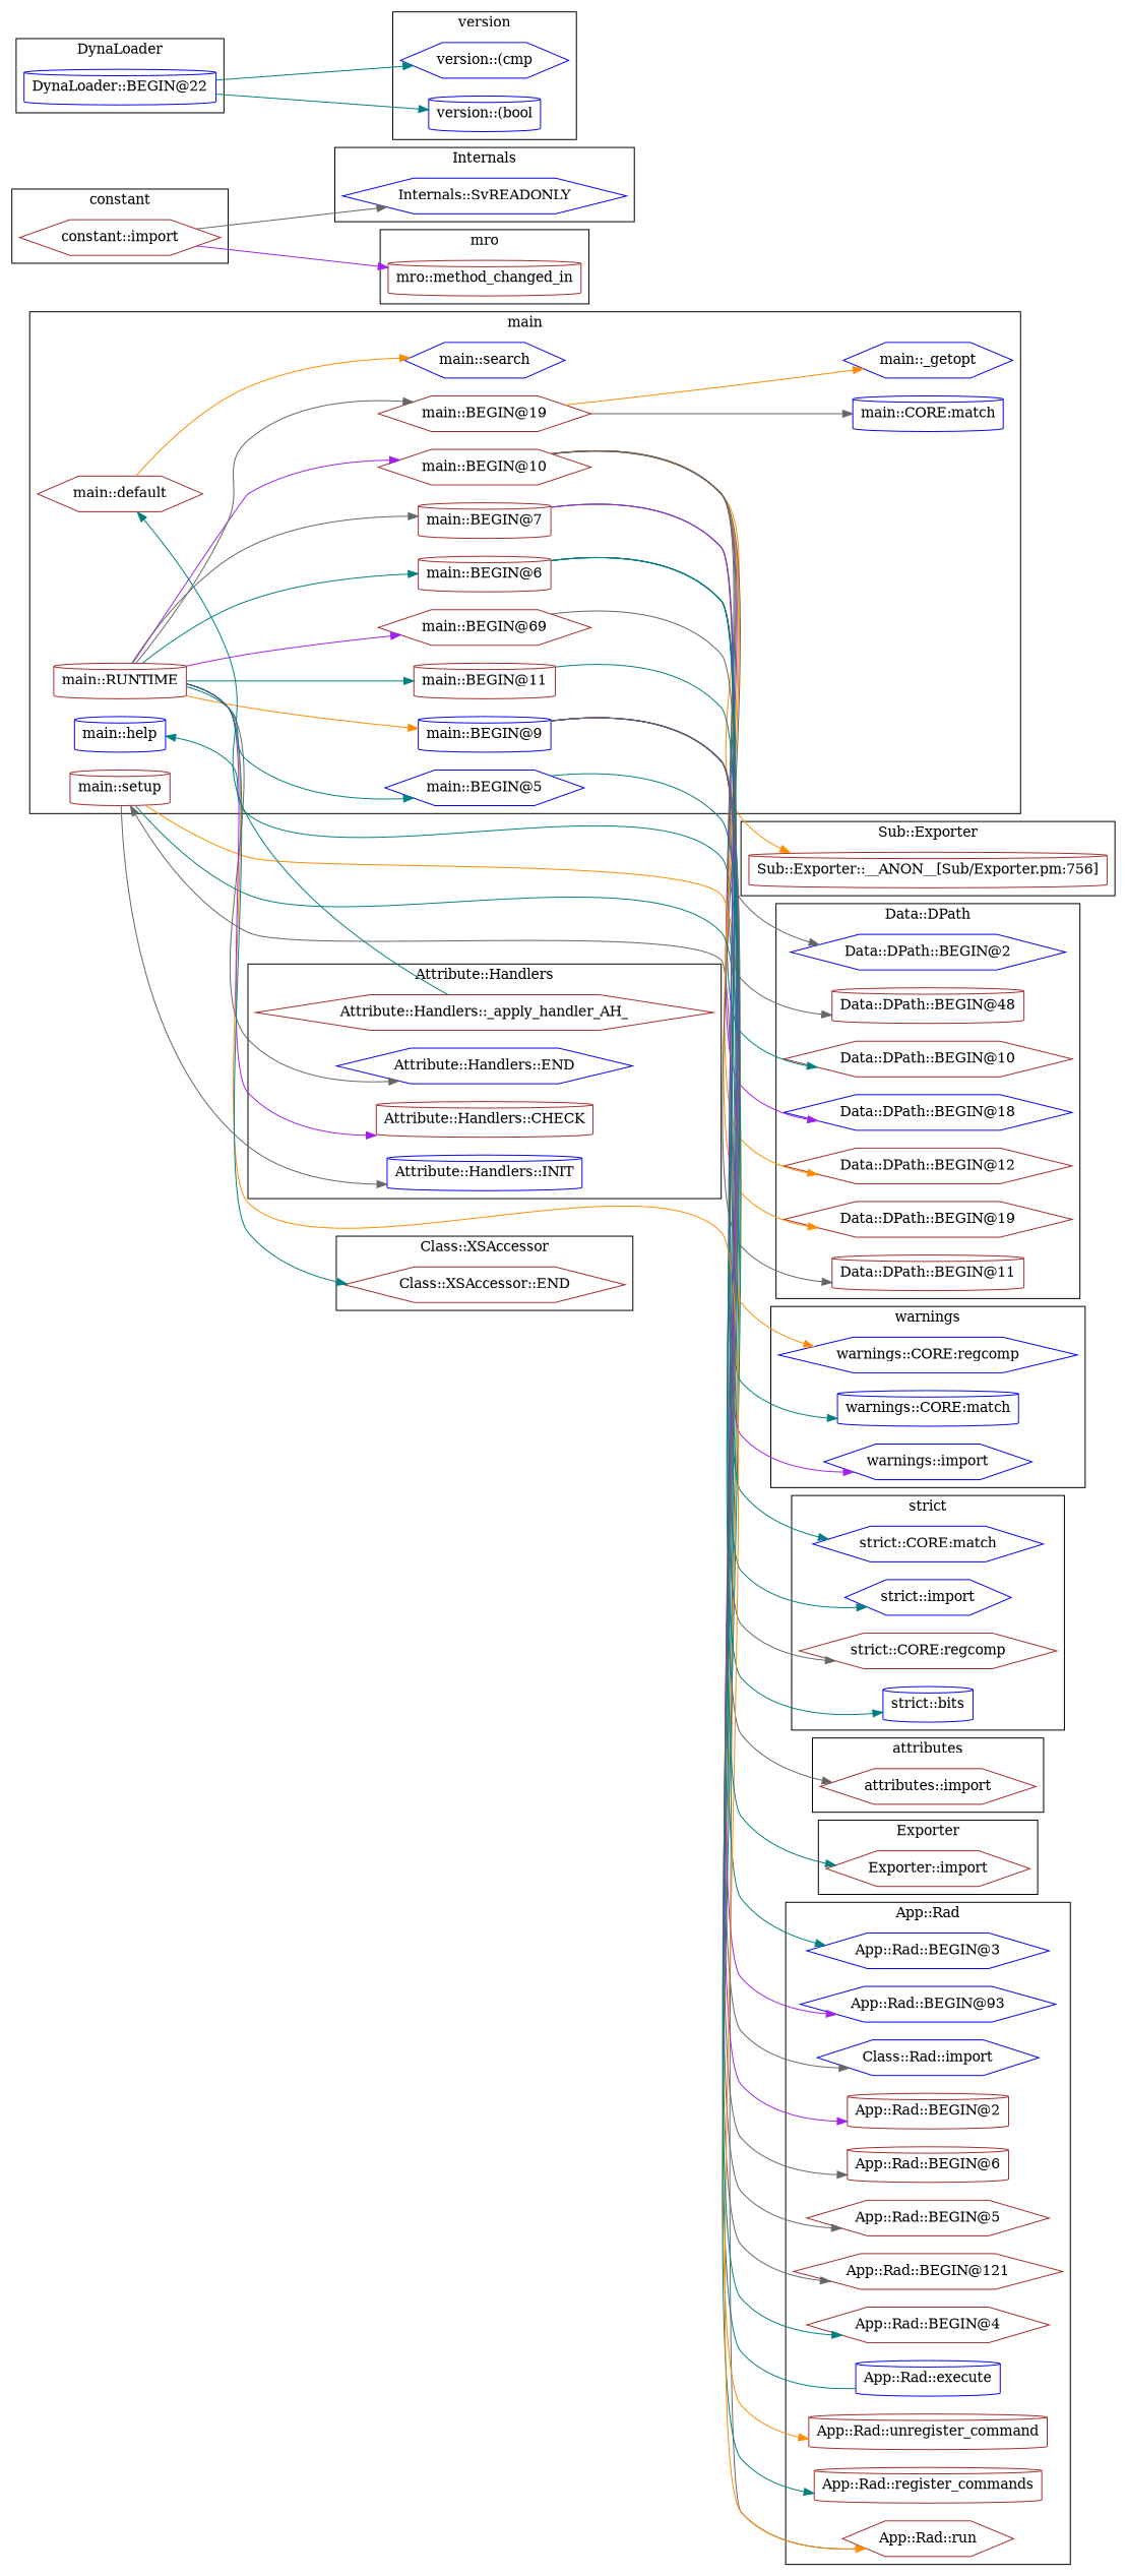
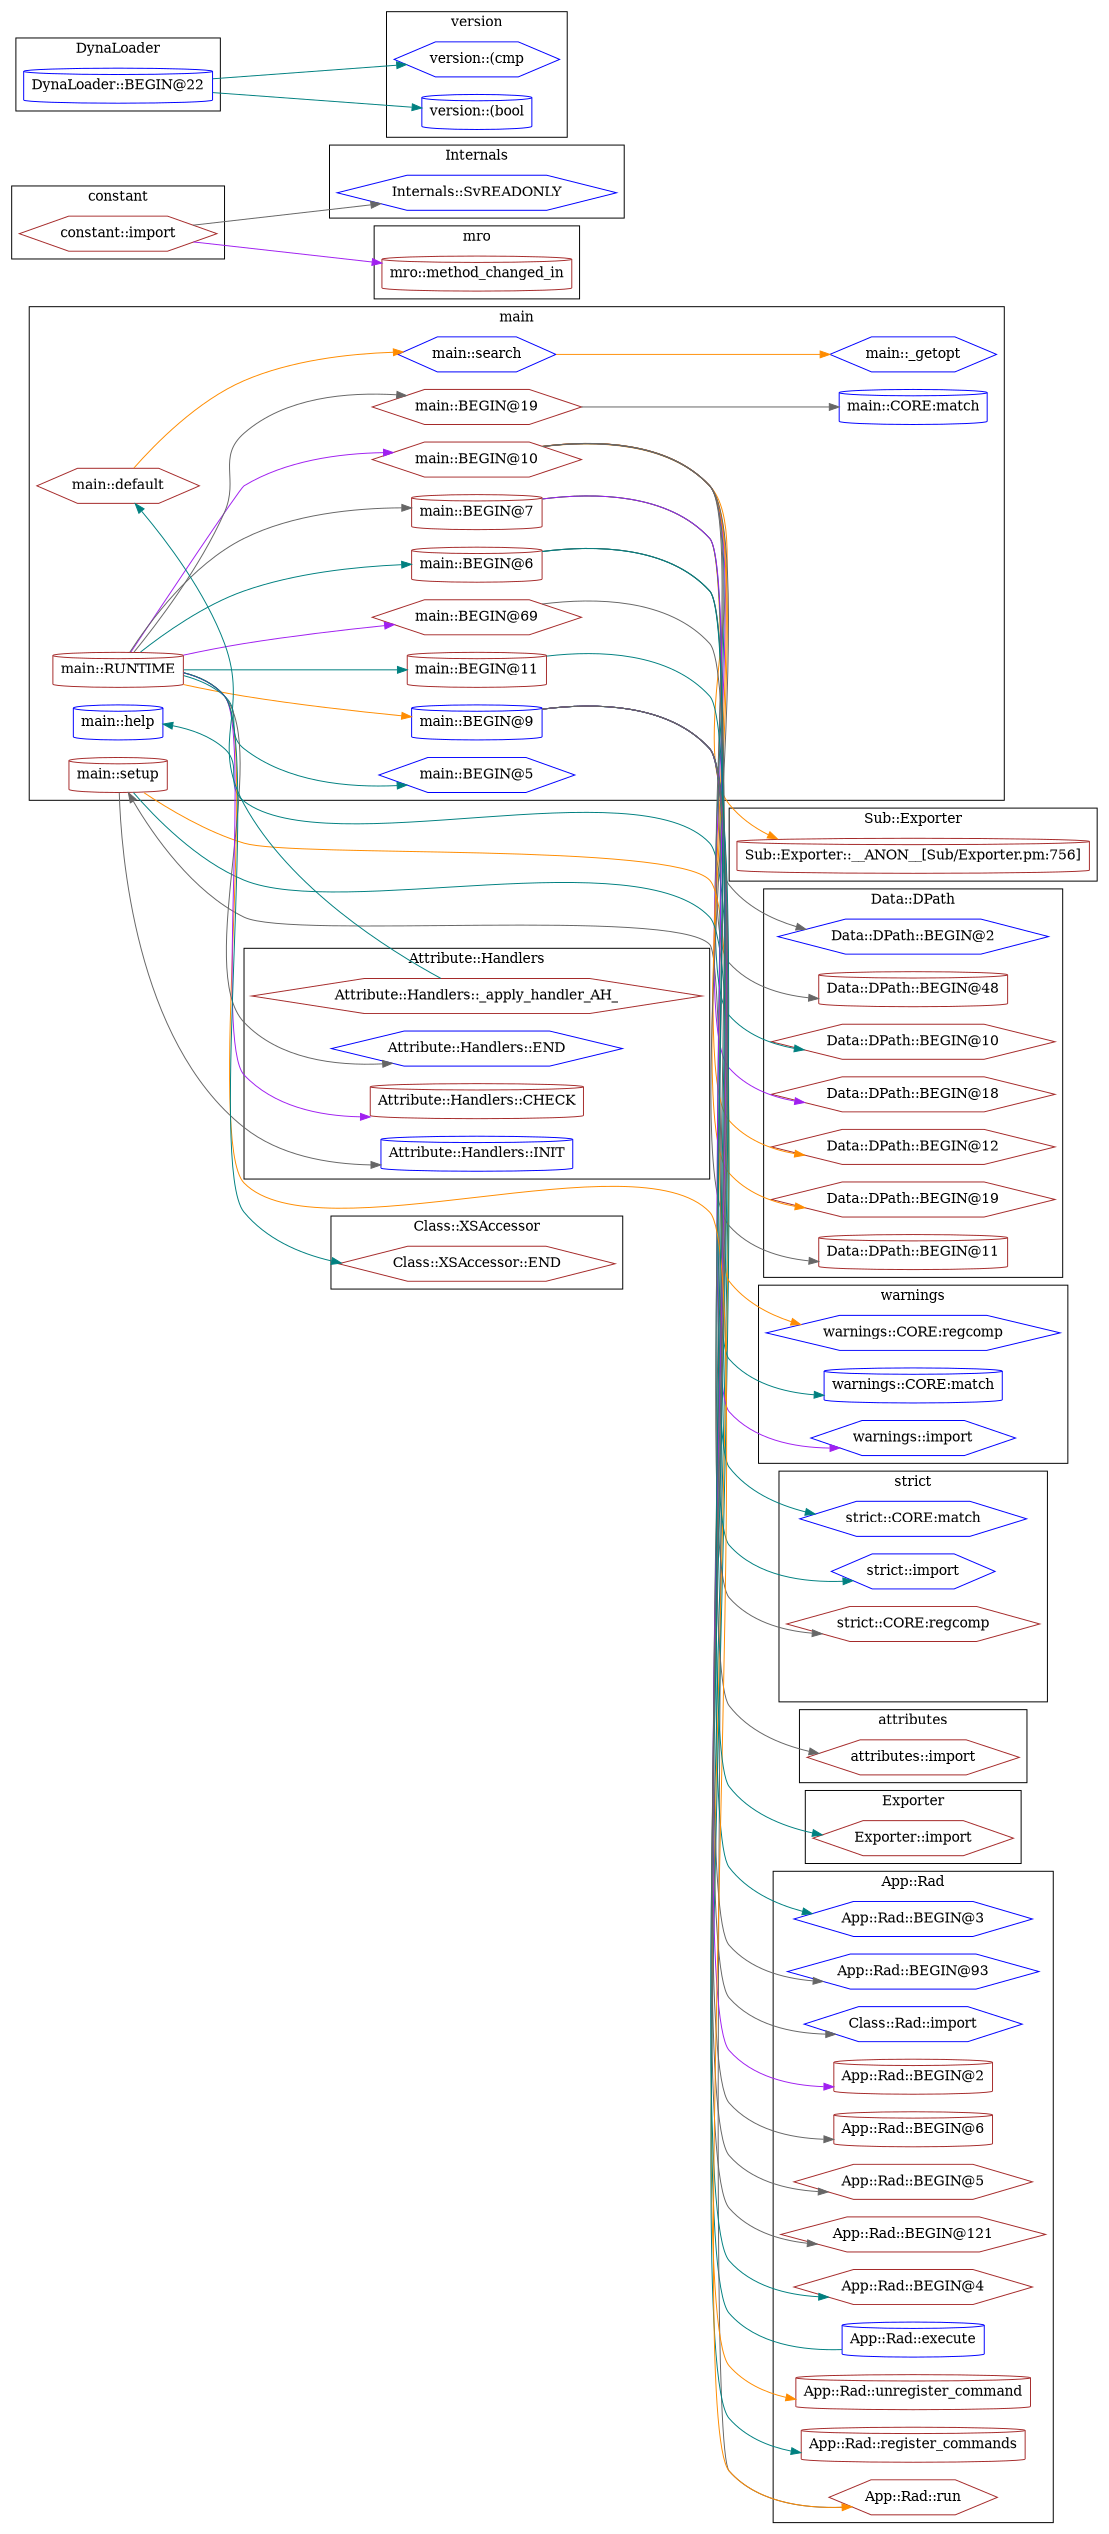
  digraph {
    rankdir=LR
    node [color=brown shape=hexagon]
    edge [color=teal]
    "Sub::Exporter::__ANON__[Sub/Exporter.pm:756]" [shape=cylinder]
    "Internals::SvREADONLY" [color=blue]
    "App::Rad::BEGIN@121"
    "App::Rad::BEGIN@4"
    "App::Rad::execute" [color=blue shape=cylinder]
    "App::Rad::BEGIN@3" [color=blue]
    "App::Rad::BEGIN@93" [color=blue]
    "App::Rad::unregister_command" [shape=cylinder]
    n9 [color=blue label="Class::Rad::import"]
    "App::Rad::register_commands" [shape=cylinder]
    "App::Rad::run"
    "App::Rad::BEGIN@2" [shape=cylinder]
    "App::Rad::BEGIN@6" [shape=cylinder]
    "App::Rad::BEGIN@5"
    "DynaLoader::BEGIN@22" [color=blue shape=cylinder]
    "warnings::CORE:regcomp" [color=blue]
    "warnings::CORE:match" [color=blue shape=cylinder]
    "warnings::import" [color=blue]
    "main::BEGIN@10"
    "main::setup" [shape=cylinder]
    "main::BEGIN@7" [shape=cylinder]
    "main::_getopt" [color=blue]
    "main::search" [color=blue]
    "main::default"
    "main::CORE:match" [color=blue shape=cylinder]
    "main::BEGIN@6" [shape=cylinder]
    "main::BEGIN@9" [color=blue shape=cylinder]
    "main::BEGIN@19"
    "main::BEGIN@69"
    "main::RUNTIME" [shape=cylinder]
    "main::BEGIN@5" [color=blue]
    "main::help" [color=blue shape=cylinder]
    "main::BEGIN@11" [shape=cylinder]
    "strict::import" [color=blue]
    "strict::CORE:regcomp"
-   "strict::bits" [color=blue shape=cylinder]
    "strict::CORE:match" [color=blue]
    "attributes::import"
    "Attribute::Handlers::END" [color=blue]
    "Attribute::Handlers::INIT" [color=blue shape=cylinder]
    "Attribute::Handlers::CHECK" [shape=cylinder]
    "Attribute::Handlers::_apply_handler_AH_"
    "version::(bool" [color=blue shape=cylinder]
    "version::(cmp" [color=blue]
    "Data::DPath::BEGIN@10"
-   "Data::DPath::BEGIN@18" [color=blue]
+   "Data::DPath::BEGIN@18"
    "Data::DPath::BEGIN@12"
    "Data::DPath::BEGIN@19"
    "Data::DPath::BEGIN@11" [shape=cylinder]
    "Data::DPath::BEGIN@2" [color=blue]
    "Data::DPath::BEGIN@48" [shape=cylinder]
    "constant::import"
    "Exporter::import"
    "Class::XSAccessor::END"
    "mro::method_changed_in" [shape=cylinder]
    subgraph cluster_1 {
      label="Sub::Exporter"
      "Sub::Exporter::__ANON__[Sub/Exporter.pm:756]"
    }
    subgraph cluster_2 {
      label=Internals
      "Internals::SvREADONLY"
    }
    subgraph cluster_3 {
      label="App::Rad"
      "App::Rad::BEGIN@121"
      "App::Rad::BEGIN@4"
      "App::Rad::execute"
      "App::Rad::BEGIN@3"
      "App::Rad::BEGIN@93"
      "App::Rad::unregister_command"
      n9
      "App::Rad::register_commands"
      "App::Rad::run"
      "App::Rad::BEGIN@2"
      "App::Rad::BEGIN@6"
      "App::Rad::BEGIN@5"
    }
    subgraph cluster_4 {
      label=DynaLoader
      "DynaLoader::BEGIN@22"
    }
    subgraph cluster_5 {
      label=warnings
      "warnings::CORE:regcomp"
      "warnings::CORE:match"
      "warnings::import"
    }
    subgraph cluster_6 {
      label=main
      "main::BEGIN@10"
      "main::setup"
      "main::BEGIN@7"
      "main::_getopt"
      "main::search"
      "main::default"
      "main::CORE:match"
      "main::BEGIN@6"
      "main::BEGIN@9"
      "main::BEGIN@19"
      "main::BEGIN@69"
      "main::RUNTIME"
      "main::BEGIN@5"
      "main::help"
      "main::BEGIN@11"
    }
    subgraph cluster_7 {
      label="strict"
      "strict::import"
      "strict::CORE:regcomp"
-     "strict::bits"
      "strict::CORE:match"
    }
    subgraph cluster_8 {
      label=attributes
      "attributes::import"
    }
    subgraph cluster_9 {
      label="Attribute::Handlers"
      "Attribute::Handlers::END"
      "Attribute::Handlers::INIT"
      "Attribute::Handlers::CHECK"
      "Attribute::Handlers::_apply_handler_AH_"
    }
    subgraph cluster_10 {
      label=version
      "version::(bool"
      "version::(cmp"
    }
    subgraph cluster_11 {
      label="Data::DPath"
      "Data::DPath::BEGIN@10"
      "Data::DPath::BEGIN@18"
      "Data::DPath::BEGIN@12"
      "Data::DPath::BEGIN@19"
      "Data::DPath::BEGIN@11"
      "Data::DPath::BEGIN@2"
      "Data::DPath::BEGIN@48"
    }
    subgraph cluster_12 {
      label=constant
      "constant::import"
    }
    subgraph cluster_13 {
      label=Exporter
      "Exporter::import"
    }
    subgraph cluster_14 {
      label="Class::XSAccessor"
      "Class::XSAccessor::END"
    }
    subgraph cluster_15 {
      label=mro
      "mro::method_changed_in"
    }
    "App::Rad::execute" -> "main::help"
    "App::Rad::run" -> "main::setup" [color=gray40]
    "DynaLoader::BEGIN@22" -> "version::(bool"
    "DynaLoader::BEGIN@22" -> "version::(cmp"
    "main::BEGIN@10" -> "Sub::Exporter::__ANON__[Sub/Exporter.pm:756]" [color=darkorange]
    "main::BEGIN@10" -> "Data::DPath::BEGIN@10"
    "main::BEGIN@10" -> "Data::DPath::BEGIN@18" [color=purple]
    "main::BEGIN@10" -> "Data::DPath::BEGIN@12" [color=darkorange]
    "main::BEGIN@10" -> "Data::DPath::BEGIN@19" [color=darkorange]
    "main::BEGIN@10" -> "Data::DPath::BEGIN@11" [color=gray40]
    "main::BEGIN@10" -> "Data::DPath::BEGIN@2" [color=gray40]
    "main::BEGIN@10" -> "Data::DPath::BEGIN@48" [color=gray40]
    "main::setup" -> "App::Rad::unregister_command" [color=darkorange]
    "main::setup" -> "App::Rad::register_commands"
    "main::setup" -> "Attribute::Handlers::INIT" [color=gray40]
    "main::BEGIN@7" -> "warnings::CORE:regcomp" [color=darkorange]
    "main::BEGIN@7" -> "warnings::CORE:match"
    "main::BEGIN@7" -> "warnings::import" [color=purple]
-   "main::BEGIN@19" -> "main::_getopt" [color=darkorange]
+   "main::search" -> "main::_getopt" [color=darkorange]
    "main::default" -> "main::search" [color=darkorange]
    "main::BEGIN@6" -> "strict::import"
    "main::BEGIN@6" -> "strict::CORE:regcomp" [color=gray40]
-   "main::BEGIN@6" -> "strict::bits"
    "main::BEGIN@6" -> "strict::CORE:match"
    "main::BEGIN@9" -> "App::Rad::BEGIN@121" [color=gray40]
-   "main::BEGIN@5" -> "App::Rad::BEGIN@4"
+   "main::BEGIN@9" -> "App::Rad::BEGIN@4"
    "main::BEGIN@9" -> "App::Rad::BEGIN@3"
-   "main::BEGIN@9" -> "App::Rad::BEGIN@93" [color=purple]
+   "main::BEGIN@9" -> "App::Rad::BEGIN@93" [color=gray40]
    "main::BEGIN@9" -> n9 [color=gray40]
    "main::BEGIN@9" -> "App::Rad::BEGIN@2" [color=purple]
    "main::BEGIN@9" -> "App::Rad::BEGIN@6" [color=gray40]
    "main::BEGIN@9" -> "App::Rad::BEGIN@5" [color=gray40]
    "main::BEGIN@19" -> "main::CORE:match" [color=gray40]
    "main::BEGIN@69" -> "attributes::import" [color=gray40]
    "main::RUNTIME" -> "App::Rad::run" [color=darkorange]
    "main::RUNTIME" -> "main::BEGIN@10" [color=purple]
    "main::RUNTIME" -> "main::BEGIN@7" [color=gray40]
    "main::RUNTIME" -> "main::BEGIN@6"
    "main::RUNTIME" -> "main::BEGIN@9" [color=darkorange]
    "main::RUNTIME" -> "main::BEGIN@19" [color=gray40]
    "main::RUNTIME" -> "main::BEGIN@69" [color=purple]
    "main::RUNTIME" -> "main::BEGIN@5"
    "main::RUNTIME" -> "main::BEGIN@11"
    "main::RUNTIME" -> "Attribute::Handlers::END" [color=gray40]
    "main::RUNTIME" -> "Attribute::Handlers::CHECK" [color=purple]
    "main::RUNTIME" -> "Class::XSAccessor::END"
    "main::BEGIN@11" -> "Exporter::import"
    "Attribute::Handlers::_apply_handler_AH_" -> "main::default"
    "constant::import" -> "Internals::SvREADONLY" [color=gray40]
    "constant::import" -> "mro::method_changed_in" [color=purple]
  }
